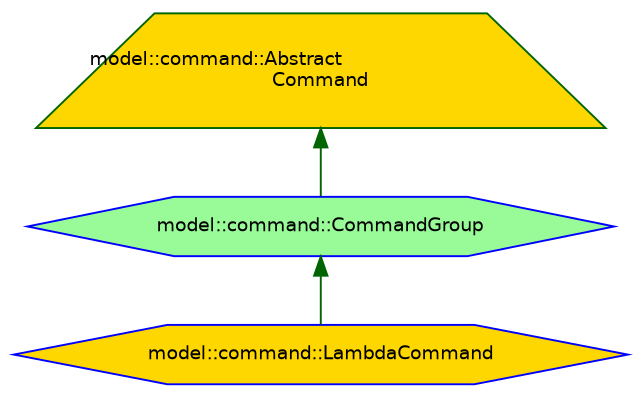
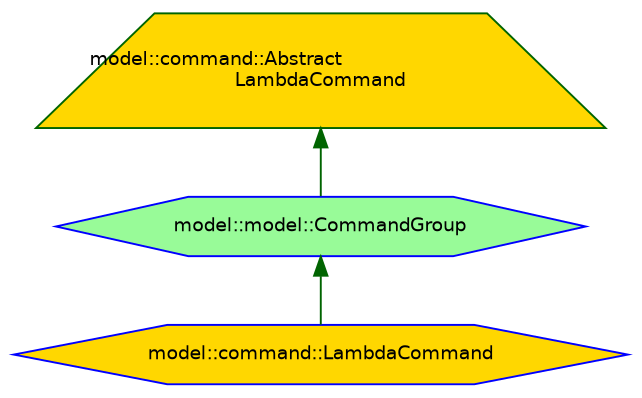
  digraph {
    node [color=blue fillcolor=gold fontname=Helvetica fontsize=10 shape=hexagon style=filled]
    edge [color=darkgreen dir=back fontname=Helvetica fontsize=10 labelfontname=Helvetica labelfontsize=10 style=solid]
-   n1 [color=darkgreen fontcolor=black height=0.2 label="model::command::Abstract\lCommand" shape=trapezium width=0.4]
-   n2 [fillcolor=palegreen height=0.2 label="model::command::CommandGroup" width=0.4]
+   n1 [color=darkgreen fontcolor=black height=0.2 label="model::command::Abstract\lLambdaCommand" shape=trapezium width=0.4]
+   n2 [fillcolor=palegreen height=0.2 label="model::model::CommandGroup" width=0.4]
    n3 [height=0.2 label="model::command::LambdaCommand" width=0.4]
    n1 -> n2
    n2 -> n3
  }
